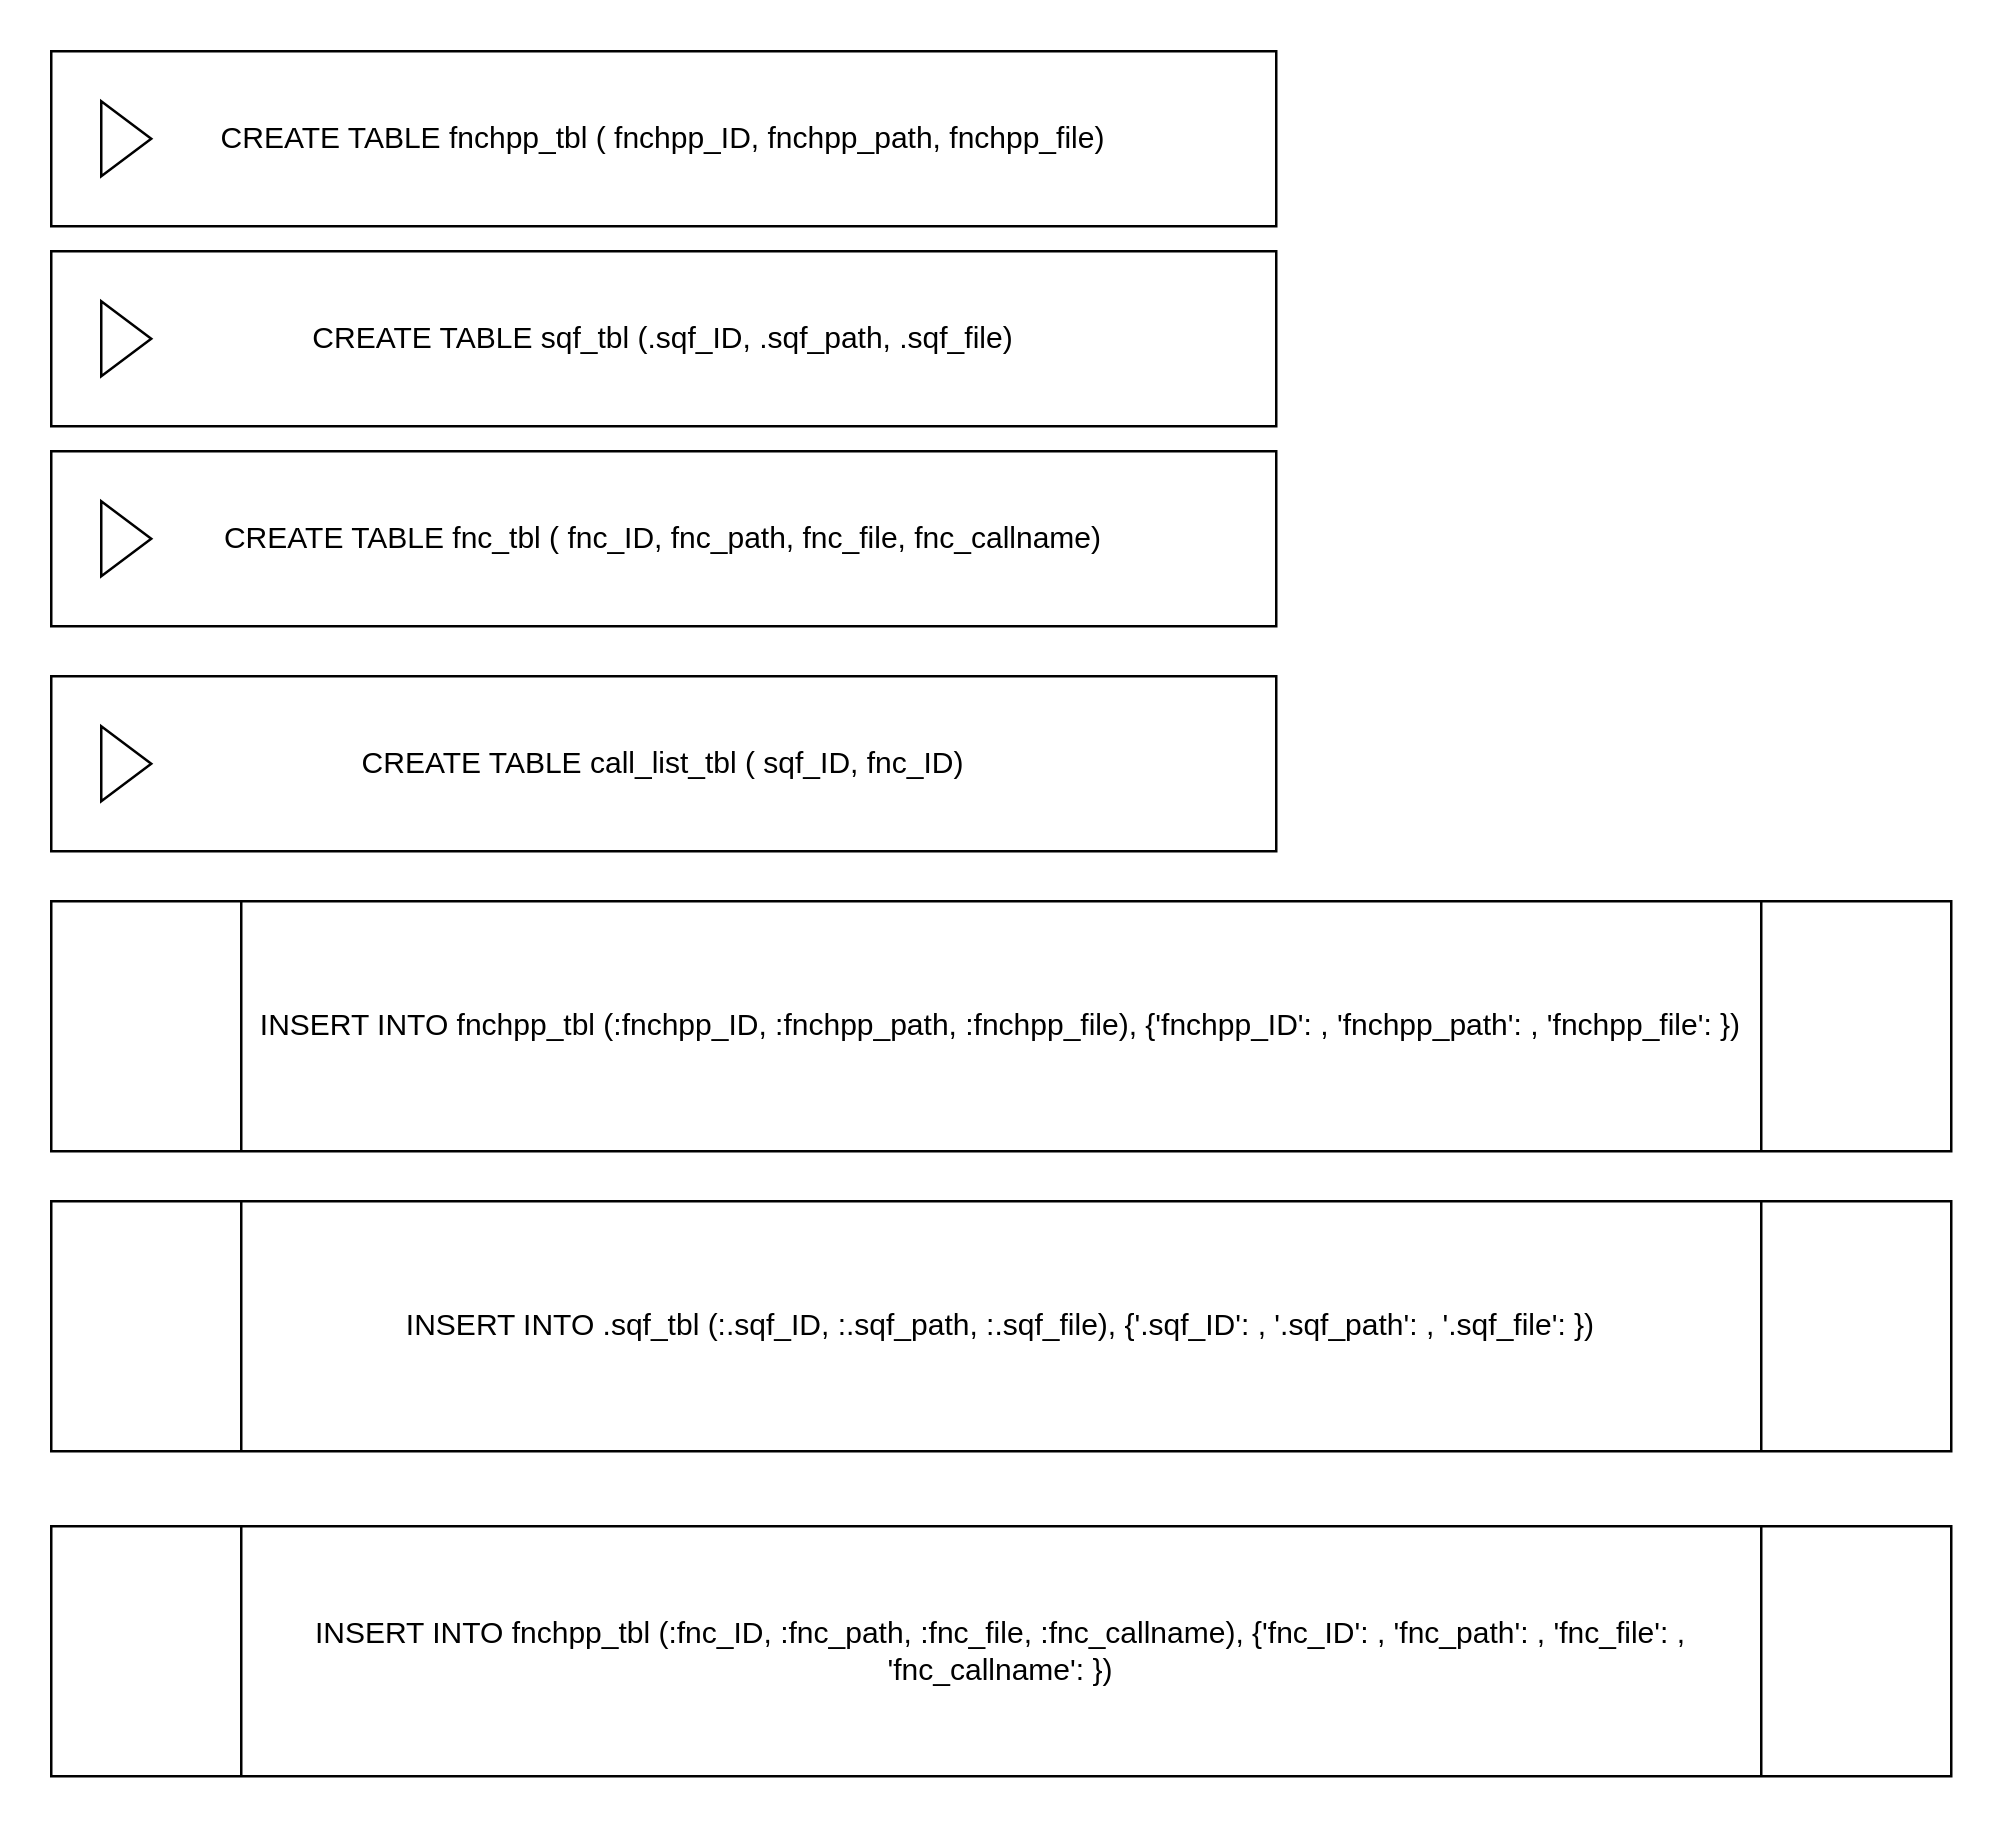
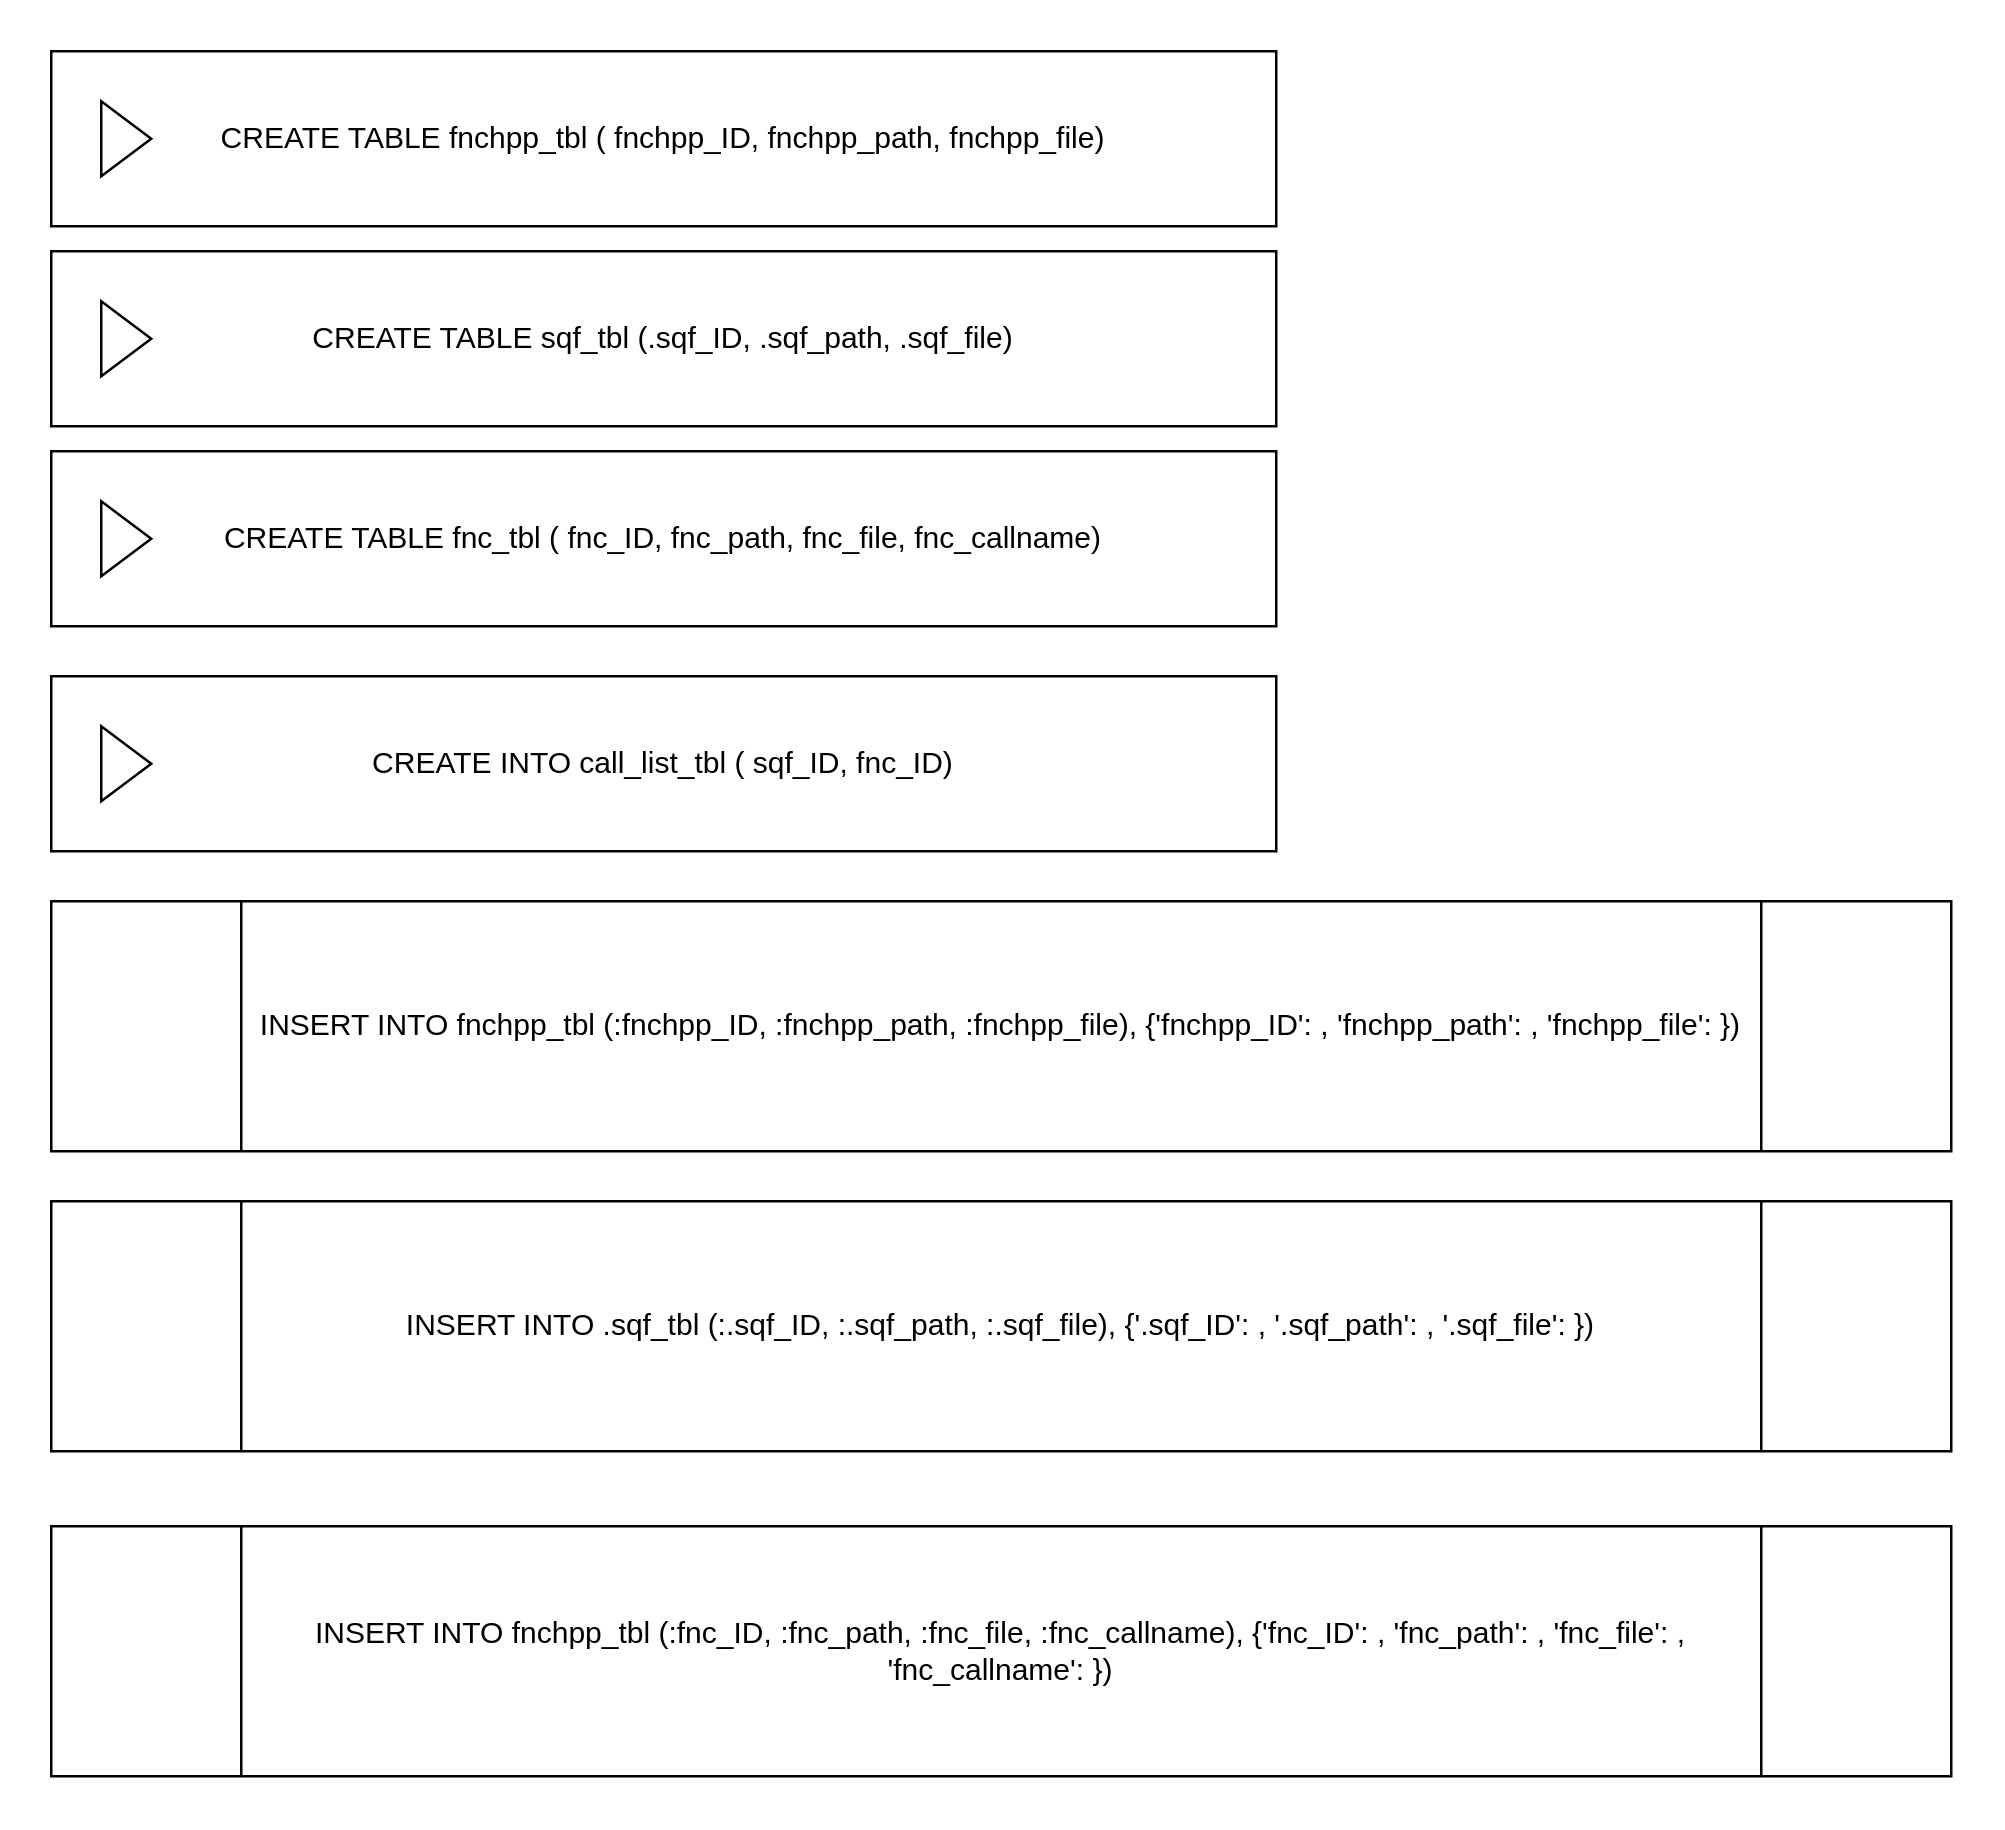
  <mxCell id="0" />
  <mxCell id="1" parent="0" />
  <mxCell id="2" value="CREATE TABLE fnchpp_tbl ( fnchpp_ID, fnchpp_path, fnchpp_file)" style="html=1;whiteSpace=wrap;container=1;recursiveResize=0;collapsible=0;" parent="1" vertex="1"><mxGeometry x="20" y="20" width="490" height="70" as="geometry" /></mxCell>
  <mxCell id="3" value="" style="triangle;html=1;whiteSpace=wrap;" parent="2" vertex="1"><mxGeometry x="20" y="20" width="20" height="30" as="geometry" /></mxCell>
  <mxCell id="4" value="CREATE TABLE sqf_tbl (.sqf_ID, .sqf_path, .sqf_file)" style="html=1;whiteSpace=wrap;container=1;recursiveResize=0;collapsible=0;" vertex="1" parent="1"><mxGeometry x="20" y="100" width="490" height="70" as="geometry" /></mxCell>
  <mxCell id="5" value="" style="triangle;html=1;whiteSpace=wrap;" vertex="1" parent="4"><mxGeometry x="20" y="20" width="20" height="30" as="geometry" /></mxCell>
  <mxCell id="6" value="INSERT INTO fnchpp_tbl (:fnchpp_ID, :fnchpp_path, :fnchpp_file), {'fnchpp_ID': , 'fnchpp_path': , 'fnchpp_file': })" style="shape=process;whiteSpace=wrap;html=1;backgroundOutline=1;" vertex="1" parent="1"><mxGeometry x="20" y="360" width="760" height="100" as="geometry" /></mxCell>
  <mxCell id="7" value="INSERT INTO .sqf_tbl (:.sqf_ID, :.sqf_path, :.sqf_file), {'.sqf_ID': , '.sqf_path': , '.sqf_file': })" style="shape=process;whiteSpace=wrap;html=1;backgroundOutline=1;" vertex="1" parent="1"><mxGeometry x="20" y="480" width="760" height="100" as="geometry" /></mxCell>
  <mxCell id="8" value="CREATE TABLE fnc_tbl ( fnc_ID, fnc_path, fnc_file, fnc_callname)" style="html=1;whiteSpace=wrap;container=1;recursiveResize=0;collapsible=0;" vertex="1" parent="1"><mxGeometry x="20" y="180" width="490" height="70" as="geometry" /></mxCell>
  <mxCell id="9" value="" style="triangle;html=1;whiteSpace=wrap;" vertex="1" parent="8"><mxGeometry x="20" y="20" width="20" height="30" as="geometry" /></mxCell>
- <mxCell id="10" value="CREATE TABLE call_list_tbl ( sqf_ID, fnc_ID)" style="html=1;whiteSpace=wrap;container=1;recursiveResize=0;collapsible=0;" vertex="1" parent="1"><mxGeometry x="20" y="270" width="490" height="70" as="geometry" /></mxCell>
+ <mxCell id="10" value="CREATE INTO call_list_tbl ( sqf_ID, fnc_ID)" style="html=1;whiteSpace=wrap;container=1;recursiveResize=0;collapsible=0;" vertex="1" parent="1"><mxGeometry x="20" y="270" width="490" height="70" as="geometry" /></mxCell>
  <mxCell id="11" value="" style="triangle;html=1;whiteSpace=wrap;" vertex="1" parent="10"><mxGeometry x="20" y="20" width="20" height="30" as="geometry" /></mxCell>
  <mxCell id="12" value="INSERT INTO fnchpp_tbl (:fnc_ID, :fnc_path, :fnc_file, :fnc_callname), {'fnc_ID': , 'fnc_path': , 'fnc_file': , 'fnc_callname': })" style="shape=process;whiteSpace=wrap;html=1;backgroundOutline=1;" vertex="1" parent="1"><mxGeometry x="20" y="610" width="760" height="100" as="geometry" /></mxCell>
